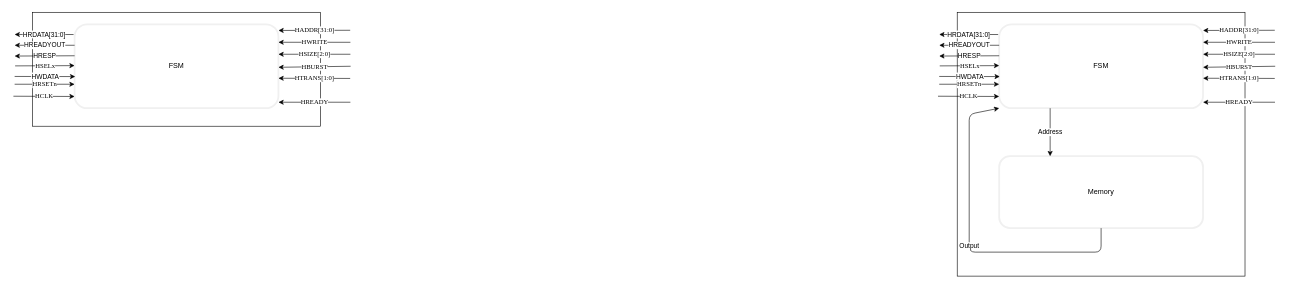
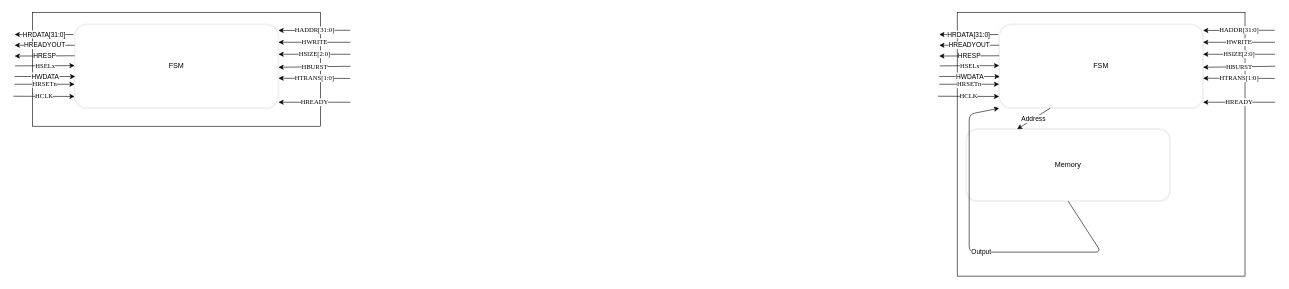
  <mxCell id="0" />
  <mxCell id="1" parent="0" />
  <mxCell id="2" value="" style="rounded=0;whiteSpace=wrap;html=1;" parent="1" vertex="1"><mxGeometry x="53" y="20" width="480" height="190" as="geometry" /></mxCell>
  <mxCell id="3" value="FSM" style="rounded=1;whiteSpace=wrap;html=1;strokeColor=#F0F0F0;strokeWidth=3;" parent="1" vertex="1"><mxGeometry x="123" y="40" width="340" height="140" as="geometry" /></mxCell>
  <mxCell id="4" value="HRSETn" style="endArrow=classic;html=1;entryX=0;entryY=0.5;entryDx=0;entryDy=0;labelBackgroundColor=default;labelBorderColor=none;fontColor=default;fontFamily=Garamond;" parent="1" edge="1"><mxGeometry width="50" height="50" relative="1" as="geometry"><mxPoint x="23" y="140" as="sourcePoint" /><mxPoint x="123" y="140" as="targetPoint" /></mxGeometry></mxCell>
  <mxCell id="5" value="HCLK" style="endArrow=classic;html=1;entryX=0.017;entryY=0.557;entryDx=0;entryDy=0;entryPerimeter=0;labelBackgroundColor=default;labelBorderColor=none;fontColor=default;fontFamily=Garamond;" parent="1" edge="1"><mxGeometry width="50" height="50" relative="1" as="geometry"><mxPoint x="20.96" y="160" as="sourcePoint" /><mxPoint x="123" y="160.39" as="targetPoint" /></mxGeometry></mxCell>
  <mxCell id="6" value="HADDR[31:0]" style="endArrow=classic;html=1;exitX=1.003;exitY=0.053;exitDx=0;exitDy=0;exitPerimeter=0;labelBackgroundColor=default;labelBorderColor=none;fontColor=default;fontFamily=Garamond;" parent="1" edge="1"><mxGeometry width="50" height="50" relative="1" as="geometry"><mxPoint x="582.64" y="50" as="sourcePoint" /><mxPoint x="463" y="50.31" as="targetPoint" /></mxGeometry></mxCell>
  <mxCell id="7" value="HWRITE" style="endArrow=classic;html=1;exitX=1;exitY=0.148;exitDx=0;exitDy=0;exitPerimeter=0;labelBackgroundColor=default;labelBorderColor=none;fontColor=default;fontFamily=Garamond;" parent="1" edge="1"><mxGeometry width="50" height="50" relative="1" as="geometry"><mxPoint x="583" y="70.04" as="sourcePoint" /><mxPoint x="463" y="70" as="targetPoint" /></mxGeometry></mxCell>
  <mxCell id="8" value="HSIZE[2:0]" style="endArrow=classic;html=1;labelBackgroundColor=default;labelBorderColor=none;fontColor=default;fontFamily=Garamond;" parent="1" edge="1"><mxGeometry width="50" height="50" relative="1" as="geometry"><mxPoint x="583" y="90" as="sourcePoint" /><mxPoint x="463" y="90" as="targetPoint" /></mxGeometry></mxCell>
  <mxCell id="9" value="HBURST" style="endArrow=classic;html=1;exitX=0.997;exitY=0.599;exitDx=0;exitDy=0;exitPerimeter=0;labelBackgroundColor=default;labelBorderColor=none;fontColor=default;fontFamily=Garamond;" parent="1" edge="1"><mxGeometry width="50" height="50" relative="1" as="geometry"><mxPoint x="583.36" y="110" as="sourcePoint" /><mxPoint x="463" y="111.73" as="targetPoint" /></mxGeometry></mxCell>
  <mxCell id="10" value="HTRANS[1:0]" style="endArrow=classic;html=1;exitX=1.003;exitY=0.684;exitDx=0;exitDy=0;exitPerimeter=0;labelBackgroundColor=default;labelBorderColor=none;fontColor=default;fontFamily=Garamond;" parent="1" edge="1"><mxGeometry width="50" height="50" relative="1" as="geometry"><mxPoint x="582.64" y="130.32" as="sourcePoint" /><mxPoint x="463" y="130" as="targetPoint" /></mxGeometry></mxCell>
  <mxCell id="11" value="HREADY" style="endArrow=classic;html=1;entryX=0.003;entryY=0.062;entryDx=0;entryDy=0;entryPerimeter=0;labelBackgroundColor=default;labelBorderColor=none;fontColor=default;fontFamily=Garamond;" parent="1" edge="1"><mxGeometry width="50" height="50" relative="1" as="geometry"><mxPoint x="583" y="170" as="sourcePoint" /><mxPoint x="463" y="170" as="targetPoint" /><Array as="points" /></mxGeometry></mxCell>
  <mxCell id="12" value="HSELx" style="endArrow=classic;html=1;entryX=0.01;entryY=0.116;entryDx=0;entryDy=0;entryPerimeter=0;labelBackgroundColor=default;labelBorderColor=none;fontColor=default;fontFamily=Garamond;" parent="1" edge="1"><mxGeometry width="50" height="50" relative="1" as="geometry"><mxPoint x="23.84" y="109.37" as="sourcePoint" /><mxPoint x="123" y="108.95" as="targetPoint" /></mxGeometry></mxCell>
  <mxCell id="13" value="HRESP" style="endArrow=classic;html=1;exitX=0;exitY=0.375;exitDx=0;exitDy=0;exitPerimeter=0;" parent="1" source="3" edge="1"><mxGeometry width="50" height="50" relative="1" as="geometry"><mxPoint x="-17" y="80" as="sourcePoint" /><mxPoint x="23" y="93" as="targetPoint" /></mxGeometry></mxCell>
  <mxCell id="14" value="HREADYOUT" style="endArrow=classic;html=1;exitX=0;exitY=0.25;exitDx=0;exitDy=0;" parent="1" source="3" edge="1"><mxGeometry width="50" height="50" relative="1" as="geometry"><mxPoint x="3" y="70" as="sourcePoint" /><mxPoint x="23" y="75" as="targetPoint" /></mxGeometry></mxCell>
  <mxCell id="15" value="HRDATA[31:0]" style="endArrow=classic;html=1;exitX=-0.005;exitY=0.122;exitDx=0;exitDy=0;exitPerimeter=0;" parent="1" source="3" edge="1"><mxGeometry width="50" height="50" relative="1" as="geometry"><mxPoint x="3" y="50" as="sourcePoint" /><mxPoint x="23" y="57" as="targetPoint" /></mxGeometry></mxCell>
  <mxCell id="16" value="HWDATA" style="endArrow=classic;html=1;exitX=0.003;exitY=0.623;exitDx=0;exitDy=0;exitPerimeter=0;entryX=0.003;entryY=0.623;entryDx=0;entryDy=0;entryPerimeter=0;" parent="1" target="3" edge="1"><mxGeometry width="50" height="50" relative="1" as="geometry"><mxPoint x="23" y="127" as="sourcePoint" /><mxPoint x="113" y="90" as="targetPoint" /></mxGeometry></mxCell>
  <mxCell id="17" value="" style="rounded=0;whiteSpace=wrap;html=1;" vertex="1" parent="1"><mxGeometry x="1595.04" y="20" width="480" height="440" as="geometry" /></mxCell>
  <mxCell id="18" value="FSM" style="rounded=1;whiteSpace=wrap;html=1;strokeColor=#F0F0F0;strokeWidth=3;" vertex="1" parent="1"><mxGeometry x="1665.04" y="40" width="340" height="140" as="geometry" /></mxCell>
- <mxCell id="19" value="Memory" style="rounded=1;whiteSpace=wrap;html=1;strokeColor=#F0F0F0;strokeWidth=3;" vertex="1" parent="1"><mxGeometry x="1665.04" y="260" width="340" height="120" as="geometry" /></mxCell>
+ <mxCell id="19" value="Memory" style="rounded=1;whiteSpace=wrap;html=1;strokeColor=#F0F0F0;strokeWidth=3;" vertex="1" parent="1"><mxGeometry x="1610.04" y="215" width="340" height="120" as="geometry" /></mxCell>
  <mxCell id="20" value="Address" style="endArrow=classic;html=1;entryX=0.25;entryY=0;entryDx=0;entryDy=0;exitX=0.25;exitY=1;exitDx=0;exitDy=0;" edge="1" parent="1" source="18" target="19"><mxGeometry width="50" height="50" relative="1" as="geometry"><mxPoint x="1835.04" y="230" as="sourcePoint" /><mxPoint x="1835.04" y="250.711" as="targetPoint" /></mxGeometry></mxCell>
  <mxCell id="21" value="Output" style="endArrow=classic;html=1;exitX=0.5;exitY=1;exitDx=0;exitDy=0;entryX=0;entryY=1;entryDx=0;entryDy=0;" edge="1" parent="1" source="19" target="18"><mxGeometry width="50" height="50" relative="1" as="geometry"><mxPoint x="1815.04" y="450" as="sourcePoint" /><mxPoint x="1835.04" y="430" as="targetPoint" /><Array as="points"><mxPoint x="1835.04" y="420" /><mxPoint x="1615.04" y="420" /><mxPoint x="1615.04" y="190" /></Array></mxGeometry></mxCell>
  <mxCell id="22" value="HRSETn" style="endArrow=classic;html=1;entryX=0;entryY=0.5;entryDx=0;entryDy=0;labelBackgroundColor=default;labelBorderColor=none;fontColor=default;fontFamily=Garamond;" edge="1" parent="1"><mxGeometry width="50" height="50" relative="1" as="geometry"><mxPoint x="1565.04" y="140" as="sourcePoint" /><mxPoint x="1665.04" y="140" as="targetPoint" /></mxGeometry></mxCell>
  <mxCell id="23" value="HCLK" style="endArrow=classic;html=1;entryX=0.017;entryY=0.557;entryDx=0;entryDy=0;entryPerimeter=0;labelBackgroundColor=default;labelBorderColor=none;fontColor=default;fontFamily=Garamond;" edge="1" parent="1"><mxGeometry width="50" height="50" relative="1" as="geometry"><mxPoint x="1563" y="160" as="sourcePoint" /><mxPoint x="1665.04" y="160.39" as="targetPoint" /></mxGeometry></mxCell>
  <mxCell id="24" value="HADDR[31:0]" style="endArrow=classic;html=1;exitX=1.003;exitY=0.053;exitDx=0;exitDy=0;exitPerimeter=0;labelBackgroundColor=default;labelBorderColor=none;fontColor=default;fontFamily=Garamond;" edge="1" parent="1"><mxGeometry width="50" height="50" relative="1" as="geometry"><mxPoint x="2124.68" y="50" as="sourcePoint" /><mxPoint x="2005.04" y="50.31" as="targetPoint" /></mxGeometry></mxCell>
  <mxCell id="25" value="HWRITE" style="endArrow=classic;html=1;exitX=1;exitY=0.148;exitDx=0;exitDy=0;exitPerimeter=0;labelBackgroundColor=default;labelBorderColor=none;fontColor=default;fontFamily=Garamond;" edge="1" parent="1"><mxGeometry width="50" height="50" relative="1" as="geometry"><mxPoint x="2125.04" y="70.04" as="sourcePoint" /><mxPoint x="2005.04" y="70" as="targetPoint" /></mxGeometry></mxCell>
  <mxCell id="26" value="HSIZE[2:0]" style="endArrow=classic;html=1;labelBackgroundColor=default;labelBorderColor=none;fontColor=default;fontFamily=Garamond;" edge="1" parent="1"><mxGeometry width="50" height="50" relative="1" as="geometry"><mxPoint x="2125.04" y="90" as="sourcePoint" /><mxPoint x="2005.04" y="90" as="targetPoint" /></mxGeometry></mxCell>
  <mxCell id="27" value="HBURST" style="endArrow=classic;html=1;exitX=0.997;exitY=0.599;exitDx=0;exitDy=0;exitPerimeter=0;labelBackgroundColor=default;labelBorderColor=none;fontColor=default;fontFamily=Garamond;" edge="1" parent="1"><mxGeometry width="50" height="50" relative="1" as="geometry"><mxPoint x="2125.4" y="110" as="sourcePoint" /><mxPoint x="2005.04" y="111.73" as="targetPoint" /></mxGeometry></mxCell>
  <mxCell id="28" value="HTRANS[1:0]" style="endArrow=classic;html=1;exitX=1.003;exitY=0.684;exitDx=0;exitDy=0;exitPerimeter=0;labelBackgroundColor=default;labelBorderColor=none;fontColor=default;fontFamily=Garamond;" edge="1" parent="1"><mxGeometry width="50" height="50" relative="1" as="geometry"><mxPoint x="2124.68" y="130.32" as="sourcePoint" /><mxPoint x="2005.04" y="130" as="targetPoint" /></mxGeometry></mxCell>
  <mxCell id="29" value="HREADY" style="endArrow=classic;html=1;entryX=0.003;entryY=0.062;entryDx=0;entryDy=0;entryPerimeter=0;labelBackgroundColor=default;labelBorderColor=none;fontColor=default;fontFamily=Garamond;" edge="1" parent="1"><mxGeometry width="50" height="50" relative="1" as="geometry"><mxPoint x="2125.04" y="170" as="sourcePoint" /><mxPoint x="2005.04" y="170" as="targetPoint" /><Array as="points" /></mxGeometry></mxCell>
  <mxCell id="30" value="HSELx" style="endArrow=classic;html=1;entryX=0.01;entryY=0.116;entryDx=0;entryDy=0;entryPerimeter=0;labelBackgroundColor=default;labelBorderColor=none;fontColor=default;fontFamily=Garamond;" edge="1" parent="1"><mxGeometry width="50" height="50" relative="1" as="geometry"><mxPoint x="1565.88" y="109.37" as="sourcePoint" /><mxPoint x="1665.04" y="108.95" as="targetPoint" /></mxGeometry></mxCell>
  <mxCell id="31" value="HRESP" style="endArrow=classic;html=1;exitX=0;exitY=0.375;exitDx=0;exitDy=0;exitPerimeter=0;" edge="1" parent="1" source="18"><mxGeometry width="50" height="50" relative="1" as="geometry"><mxPoint x="1525.04" y="80" as="sourcePoint" /><mxPoint x="1565.04" y="93" as="targetPoint" /></mxGeometry></mxCell>
  <mxCell id="32" value="HREADYOUT" style="endArrow=classic;html=1;exitX=0;exitY=0.25;exitDx=0;exitDy=0;" edge="1" parent="1" source="18"><mxGeometry width="50" height="50" relative="1" as="geometry"><mxPoint x="1545.04" y="70" as="sourcePoint" /><mxPoint x="1565.04" y="75" as="targetPoint" /></mxGeometry></mxCell>
  <mxCell id="33" value="HRDATA[31:0]" style="endArrow=classic;html=1;exitX=-0.005;exitY=0.122;exitDx=0;exitDy=0;exitPerimeter=0;" edge="1" parent="1" source="18"><mxGeometry width="50" height="50" relative="1" as="geometry"><mxPoint x="1545.04" y="50" as="sourcePoint" /><mxPoint x="1565.04" y="57" as="targetPoint" /></mxGeometry></mxCell>
  <mxCell id="34" value="HWDATA" style="endArrow=classic;html=1;exitX=0.003;exitY=0.623;exitDx=0;exitDy=0;exitPerimeter=0;entryX=0.003;entryY=0.623;entryDx=0;entryDy=0;entryPerimeter=0;" edge="1" parent="1" target="18"><mxGeometry width="50" height="50" relative="1" as="geometry"><mxPoint x="1565.04" y="127" as="sourcePoint" /><mxPoint x="1655.04" y="90" as="targetPoint" /></mxGeometry></mxCell>
